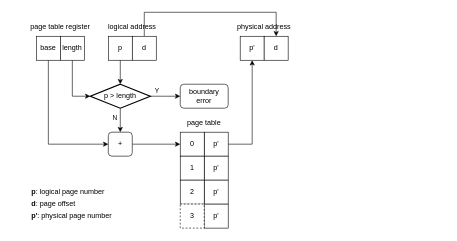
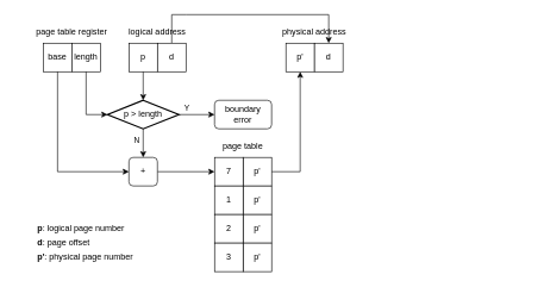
  <mxCell id="0" />
  <mxCell id="1" parent="0" />
  <mxCell id="2" value="" style="group" vertex="1" connectable="0" parent="1"><mxGeometry x="20" y="30" width="160" height="70" as="geometry" /></mxCell>
  <mxCell id="3" value="base" style="rounded=0;whiteSpace=wrap;html=1;" vertex="1" parent="2"><mxGeometry x="40" y="30" width="40" height="40" as="geometry" /></mxCell>
  <mxCell id="4" value="length" style="rounded=0;whiteSpace=wrap;html=1;" vertex="1" parent="2"><mxGeometry x="80" y="30" width="40" height="40" as="geometry" /></mxCell>
  <mxCell id="5" value="page table register" style="text;html=1;align=center;verticalAlign=middle;whiteSpace=wrap;rounded=0;" vertex="1" parent="2"><mxGeometry x="20" width="120" height="30" as="geometry" /></mxCell>
  <mxCell id="6" style="edgeStyle=orthogonalEdgeStyle;rounded=0;orthogonalLoop=1;jettySize=auto;html=1;exitX=0.5;exitY=0;exitDx=0;exitDy=0;entryX=0.5;entryY=0;entryDx=0;entryDy=0;" edge="1" parent="1" source="21" target="26"><mxGeometry relative="1" as="geometry"><Array as="points"><mxPoint x="260" y="20" /><mxPoint x="740" y="20" /></Array></mxGeometry></mxCell>
  <mxCell id="7" value="" style="edgeStyle=orthogonalEdgeStyle;rounded=0;orthogonalLoop=1;jettySize=auto;html=1;" edge="1" parent="1" source="11" target="14"><mxGeometry relative="1" as="geometry" /></mxCell>
  <mxCell id="8" value="N" style="edgeLabel;html=1;align=center;verticalAlign=middle;resizable=0;points=[];" vertex="1" connectable="0" parent="7"><mxGeometry x="-0.25" y="1" relative="1" as="geometry"><mxPoint x="-11" as="offset" /></mxGeometry></mxCell>
  <mxCell id="9" style="edgeStyle=orthogonalEdgeStyle;rounded=0;orthogonalLoop=1;jettySize=auto;html=1;exitX=1;exitY=0.5;exitDx=0;exitDy=0;exitPerimeter=0;entryX=0;entryY=0.5;entryDx=0;entryDy=0;" edge="1" parent="1" source="11" target="17"><mxGeometry relative="1" as="geometry" /></mxCell>
  <mxCell id="10" value="Y" style="edgeLabel;html=1;align=center;verticalAlign=middle;resizable=0;points=[];" vertex="1" connectable="0" parent="9"><mxGeometry x="-0.24" y="4" relative="1" as="geometry"><mxPoint x="-9" y="-6" as="offset" /></mxGeometry></mxCell>
  <mxCell id="11" value="p &amp;gt; length" style="strokeWidth=2;html=1;shape=mxgraph.flowchart.decision;whiteSpace=wrap;" vertex="1" parent="1"><mxGeometry x="150" y="140" width="100" height="40" as="geometry" /></mxCell>
  <mxCell id="12" style="edgeStyle=orthogonalEdgeStyle;rounded=0;orthogonalLoop=1;jettySize=auto;html=1;exitX=1;exitY=0.5;exitDx=0;exitDy=0;" edge="1" parent="1" source="35" target="25"><mxGeometry relative="1" as="geometry" /></mxCell>
  <mxCell id="13" style="edgeStyle=orthogonalEdgeStyle;rounded=0;orthogonalLoop=1;jettySize=auto;html=1;exitX=1;exitY=0.5;exitDx=0;exitDy=0;entryX=0;entryY=0.5;entryDx=0;entryDy=0;" edge="1" parent="1" source="14" target="39"><mxGeometry relative="1" as="geometry" /></mxCell>
  <mxCell id="14" value="+" style="rounded=1;whiteSpace=wrap;html=1;" vertex="1" parent="1"><mxGeometry x="180" y="220" width="40" height="40" as="geometry" /></mxCell>
  <mxCell id="15" style="edgeStyle=orthogonalEdgeStyle;rounded=0;orthogonalLoop=1;jettySize=auto;html=1;exitX=0.5;exitY=1;exitDx=0;exitDy=0;entryX=0;entryY=0.5;entryDx=0;entryDy=0;entryPerimeter=0;" edge="1" parent="1" source="4" target="11"><mxGeometry relative="1" as="geometry" /></mxCell>
  <mxCell id="16" style="edgeStyle=orthogonalEdgeStyle;rounded=0;orthogonalLoop=1;jettySize=auto;html=1;exitX=0.5;exitY=1;exitDx=0;exitDy=0;entryX=0;entryY=0.5;entryDx=0;entryDy=0;" edge="1" parent="1" source="3" target="14"><mxGeometry relative="1" as="geometry" /></mxCell>
  <mxCell id="17" value="boundary error" style="rounded=1;whiteSpace=wrap;html=1;" vertex="1" parent="1"><mxGeometry x="300" y="140" width="80" height="40" as="geometry" /></mxCell>
  <mxCell id="18" value="" style="group" vertex="1" connectable="0" parent="1"><mxGeometry x="170" y="30" width="100" height="70" as="geometry" /></mxCell>
  <mxCell id="19" value="" style="group" vertex="1" connectable="0" parent="18"><mxGeometry x="10" y="30" width="80" height="40" as="geometry" /></mxCell>
  <mxCell id="20" value="p" style="rounded=0;whiteSpace=wrap;html=1;" vertex="1" parent="19"><mxGeometry width="40" height="40" as="geometry" /></mxCell>
  <mxCell id="21" value="d" style="rounded=0;whiteSpace=wrap;html=1;" vertex="1" parent="19"><mxGeometry x="40" width="40" height="40" as="geometry" /></mxCell>
  <mxCell id="22" value="logical address" style="text;html=1;align=center;verticalAlign=middle;whiteSpace=wrap;rounded=0;" vertex="1" parent="18"><mxGeometry width="100" height="30" as="geometry" /></mxCell>
  <mxCell id="23" value="" style="group" vertex="1" connectable="0" parent="1"><mxGeometry x="360" y="30" width="160" height="70" as="geometry" /></mxCell>
  <mxCell id="24" value="" style="group" vertex="1" connectable="0" parent="23"><mxGeometry y="30" width="160" height="40" as="geometry" /></mxCell>
  <mxCell id="25" value="p'" style="rounded=0;whiteSpace=wrap;html=1;" vertex="1" parent="24"><mxGeometry x="40" width="40" height="40" as="geometry" /></mxCell>
  <mxCell id="26" value="d" style="rounded=0;whiteSpace=wrap;html=1;" vertex="1" parent="24"><mxGeometry x="80" width="40" height="40" as="geometry" /></mxCell>
  <mxCell id="27" value="physical address" style="text;html=1;align=center;verticalAlign=middle;whiteSpace=wrap;rounded=0;" vertex="1" parent="23"><mxGeometry x="25" width="110" height="30" as="geometry" /></mxCell>
  <mxCell id="28" style="edgeStyle=orthogonalEdgeStyle;rounded=0;orthogonalLoop=1;jettySize=auto;html=1;exitX=0.5;exitY=1;exitDx=0;exitDy=0;entryX=0.5;entryY=0;entryDx=0;entryDy=0;entryPerimeter=0;" edge="1" parent="1" source="20" target="11"><mxGeometry relative="1" as="geometry" /></mxCell>
  <mxCell id="29" value="" style="group" vertex="1" connectable="0" parent="1"><mxGeometry x="50" y="310" width="160" height="60" as="geometry" /></mxCell>
  <mxCell id="30" value="&lt;b&gt;p&lt;/b&gt;: logical page number" style="text;html=1;align=left;verticalAlign=middle;whiteSpace=wrap;rounded=0;" vertex="1" parent="29"><mxGeometry width="160" height="20" as="geometry" /></mxCell>
  <mxCell id="31" value="&lt;b&gt;d&lt;/b&gt;: page offset" style="text;html=1;align=left;verticalAlign=middle;whiteSpace=wrap;rounded=0;" vertex="1" parent="29"><mxGeometry y="20" width="160" height="20" as="geometry" /></mxCell>
  <mxCell id="32" value="&lt;b&gt;p'&lt;/b&gt;: physical page number" style="text;html=1;align=left;verticalAlign=middle;whiteSpace=wrap;rounded=0;" vertex="1" parent="29"><mxGeometry y="40" width="160" height="20" as="geometry" /></mxCell>
  <mxCell id="33" value="page table" style="text;html=1;align=center;verticalAlign=middle;whiteSpace=wrap;rounded=0;" vertex="1" parent="1"><mxGeometry x="310" y="190" width="60" height="30" as="geometry" /></mxCell>
  <mxCell id="34" value="" style="group" vertex="1" connectable="0" parent="1"><mxGeometry x="300" y="220" width="80" height="160" as="geometry" /></mxCell>
  <mxCell id="35" value="p'" style="rounded=0;whiteSpace=wrap;html=1;" vertex="1" parent="34"><mxGeometry x="40" width="40" height="40" as="geometry" /></mxCell>
  <mxCell id="36" value="p'" style="rounded=0;whiteSpace=wrap;html=1;" vertex="1" parent="34"><mxGeometry x="40" y="40" width="40" height="40" as="geometry" /></mxCell>
  <mxCell id="37" value="p'" style="rounded=0;whiteSpace=wrap;html=1;" vertex="1" parent="34"><mxGeometry x="40" y="80" width="40" height="40" as="geometry" /></mxCell>
  <mxCell id="38" value="p'" style="rounded=0;whiteSpace=wrap;html=1;" vertex="1" parent="34"><mxGeometry x="40" y="120" width="40" height="40" as="geometry" /></mxCell>
- <mxCell id="39" value="0" style="rounded=0;whiteSpace=wrap;html=1;" vertex="1" parent="34"><mxGeometry width="40" height="40" as="geometry" /></mxCell>
+ <mxCell id="39" value="7" style="rounded=0;whiteSpace=wrap;html=1;" vertex="1" parent="34"><mxGeometry width="40" height="40" as="geometry" /></mxCell>
  <mxCell id="40" value="1" style="rounded=0;whiteSpace=wrap;html=1;" vertex="1" parent="34"><mxGeometry y="40" width="40" height="40" as="geometry" /></mxCell>
  <mxCell id="41" value="2" style="rounded=0;whiteSpace=wrap;html=1;" vertex="1" parent="34"><mxGeometry y="80" width="40" height="40" as="geometry" /></mxCell>
- <mxCell id="42" value="3" style="rounded=0;whiteSpace=wrap;html=1;dashed=1;" vertex="1" parent="34"><mxGeometry y="120" width="40" height="40" as="geometry" /></mxCell>
+ <mxCell id="42" value="3" style="rounded=0;whiteSpace=wrap;html=1;" vertex="1" parent="34"><mxGeometry y="120" width="40" height="40" as="geometry" /></mxCell>
